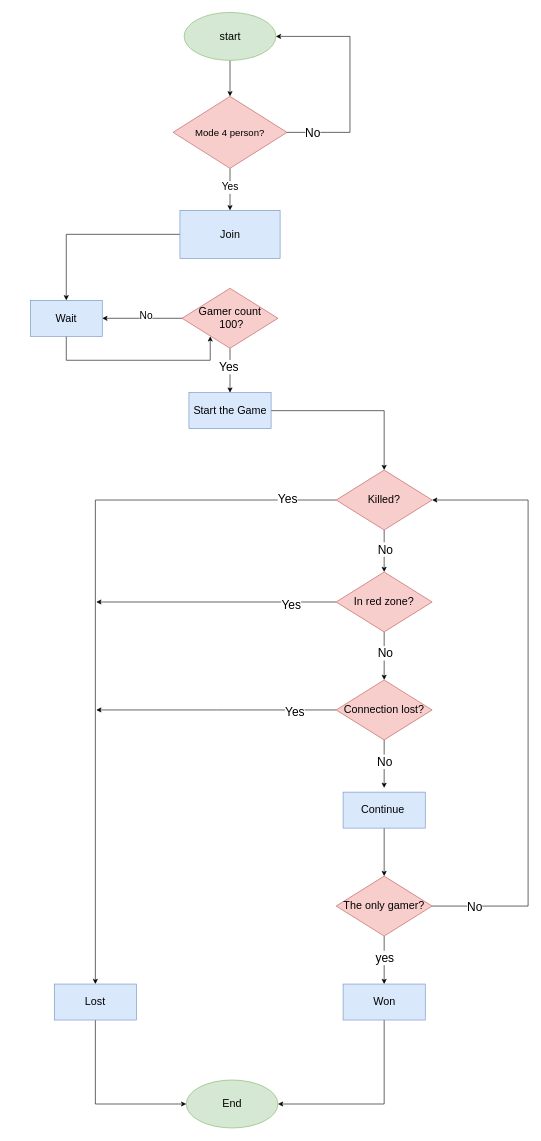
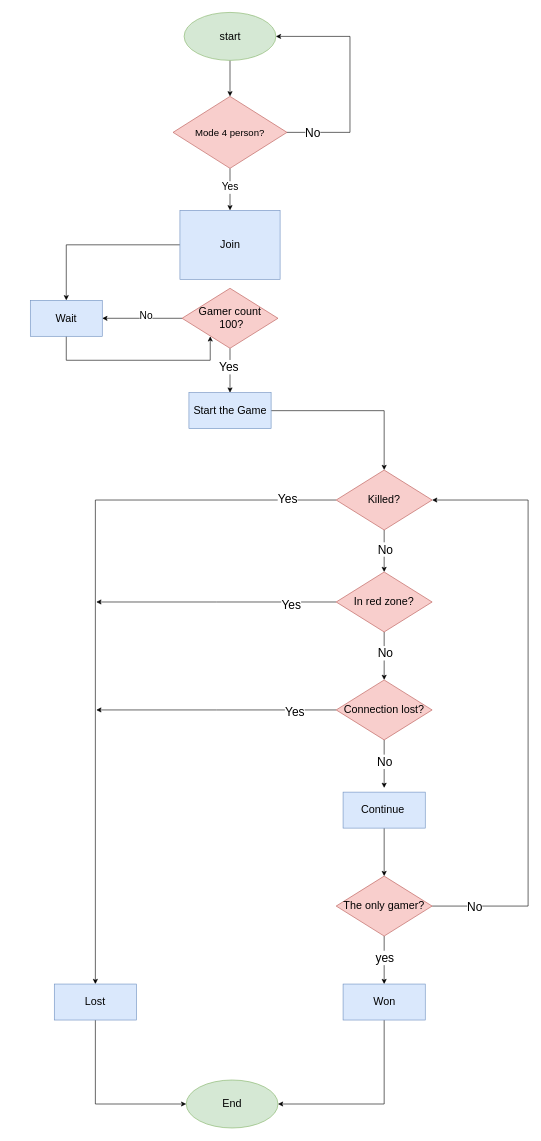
  <mxCell id="0" />
  <mxCell id="1" parent="0" />
  <mxCell id="2" style="edgeStyle=orthogonalEdgeStyle;rounded=0;orthogonalLoop=1;jettySize=auto;html=1;entryX=0.5;entryY=0;entryDx=0;entryDy=0;fontSize=14;" parent="1" source="3" target="8" edge="1"><mxGeometry relative="1" as="geometry" /></mxCell>
  <mxCell id="3" value="&lt;font style=&quot;font-size: 18px;&quot;&gt;start&lt;/font&gt;" style="ellipse;whiteSpace=wrap;html=1;fillColor=#d5e8d4;strokeColor=#82b366;" parent="1" vertex="1"><mxGeometry x="306.5" width="153" height="80" as="geometry" y="20" /></mxCell>
  <mxCell id="4" style="edgeStyle=orthogonalEdgeStyle;rounded=0;orthogonalLoop=1;jettySize=auto;html=1;entryX=0.5;entryY=0;entryDx=0;entryDy=0;fontSize=14;" parent="1" source="8" target="10" edge="1"><mxGeometry relative="1" as="geometry" /></mxCell>
  <mxCell id="5" value="&lt;font style=&quot;font-size: 17px;&quot;&gt;Yes&lt;/font&gt;" style="edgeLabel;html=1;align=center;verticalAlign=middle;resizable=0;points=[];fontSize=14;" parent="4" vertex="1" connectable="0"><mxGeometry x="-0.114" y="-1" relative="1" as="geometry"><mxPoint as="offset" /></mxGeometry></mxCell>
  <mxCell id="6" style="edgeStyle=orthogonalEdgeStyle;rounded=0;orthogonalLoop=1;jettySize=auto;html=1;entryX=1;entryY=0.5;entryDx=0;entryDy=0;fontSize=14;exitX=1;exitY=0.5;exitDx=0;exitDy=0;" parent="1" source="8" target="3" edge="1"><mxGeometry relative="1" as="geometry"><Array as="points"><mxPoint x="583" y="220" /><mxPoint x="583" y="60" /></Array></mxGeometry></mxCell>
  <mxCell id="7" value="No" style="edgeLabel;html=1;align=center;verticalAlign=middle;resizable=0;points=[];fontSize=20;" vertex="1" connectable="0" parent="6"><mxGeometry x="-0.876" y="4" relative="1" as="geometry"><mxPoint x="18" y="4" as="offset" /></mxGeometry></mxCell>
  <mxCell id="8" value="&lt;span style=&quot;font-size: 16px;&quot;&gt;Mode 4 person?&lt;/span&gt;" style="rhombus;whiteSpace=wrap;html=1;fontSize=18;fillColor=#f8cecc;strokeColor=#b85450;" parent="1" vertex="1"><mxGeometry x="288" y="160" width="190" height="120" as="geometry" /></mxCell>
  <mxCell id="9" style="edgeStyle=orthogonalEdgeStyle;rounded=0;orthogonalLoop=1;jettySize=auto;html=1;fontSize=14;" parent="1" source="10" target="18" edge="1"><mxGeometry relative="1" as="geometry" /></mxCell>
- <mxCell id="10" value="Join" style="rounded=0;whiteSpace=wrap;html=1;fontSize=18;fillColor=#dae8fc;strokeColor=#6c8ebf;" parent="1" vertex="1"><mxGeometry x="299.5" y="350" width="167" height="80" as="geometry" /></mxCell>
+ <mxCell id="10" value="Join" style="rounded=0;whiteSpace=wrap;html=1;fontSize=18;fillColor=#dae8fc;strokeColor=#6c8ebf;" parent="1" vertex="1"><mxGeometry x="299.5" y="350" width="167" height="115" as="geometry" /></mxCell>
  <mxCell id="11" style="edgeStyle=orthogonalEdgeStyle;rounded=0;orthogonalLoop=1;jettySize=auto;html=1;entryX=1;entryY=0.5;entryDx=0;entryDy=0;fontSize=14;" parent="1" source="16" target="18" edge="1"><mxGeometry relative="1" as="geometry" /></mxCell>
  <mxCell id="12" value="&lt;font style=&quot;font-size: 17px;&quot;&gt;No&lt;/font&gt;" style="edgeLabel;html=1;align=center;verticalAlign=middle;resizable=0;points=[];fontSize=14;" parent="11" vertex="1" connectable="0"><mxGeometry x="-0.083" y="-4" relative="1" as="geometry"><mxPoint as="offset" /></mxGeometry></mxCell>
  <mxCell id="13" style="edgeStyle=orthogonalEdgeStyle;rounded=0;orthogonalLoop=1;jettySize=auto;html=1;exitX=0.5;exitY=1;exitDx=0;exitDy=0;entryX=0.5;entryY=0;entryDx=0;entryDy=0;fontSize=20;" edge="1" parent="1" source="16" target="44"><mxGeometry relative="1" as="geometry" /></mxCell>
  <mxCell id="14" value="&lt;span style=&quot;color: rgba(0, 0, 0, 0); font-family: monospace; font-size: 0px; text-align: start; background-color: rgb(251, 251, 251);&quot;&gt;%3CmxGraphModel%3E%3Croot%3E%3CmxCell%20id%3D%220%22%2F%3E%3CmxCell%20id%3D%221%22%20parent%3D%220%22%2F%3E%3CmxCell%20id%3D%222%22%20value%3D%22Yes%22%20style%3D%22text%3Bhtml%3D1%3Balign%3Dcenter%3BverticalAlign%3Dmiddle%3Bresizable%3D0%3Bpoints%3D%5B%5D%3Bautosize%3D1%3BstrokeColor%3Dnone%3BfillColor%3Dnone%3BfontSize%3D20%3B%22%20vertex%3D%221%22%20parent%3D%221%22%3E%3CmxGeometry%20x%3D%22610%22%20y%3D%22480%22%20width%3D%2260%22%20height%3D%2240%22%20as%3D%22geometry%22%2F%3E%3C%2FmxCell%3E%3C%2Froot%3E%3C%2FmxGraphModel%3E&lt;/span&gt;" style="edgeLabel;html=1;align=center;verticalAlign=middle;resizable=0;points=[];fontSize=20;" vertex="1" connectable="0" parent="13"><mxGeometry x="-0.216" y="3" relative="1" as="geometry"><mxPoint as="offset" /></mxGeometry></mxCell>
  <mxCell id="15" value="Yes" style="edgeLabel;html=1;align=center;verticalAlign=middle;resizable=0;points=[];fontSize=20;" vertex="1" connectable="0" parent="13"><mxGeometry x="-0.189" y="-3" relative="1" as="geometry"><mxPoint as="offset" /></mxGeometry></mxCell>
  <mxCell id="16" value="Gamer count&lt;br&gt;&amp;nbsp;100?" style="rhombus;whiteSpace=wrap;html=1;fontSize=18;fillColor=#f8cecc;strokeColor=#b85450;" parent="1" vertex="1"><mxGeometry x="303" y="480" width="160" height="100" as="geometry" /></mxCell>
  <mxCell id="17" style="edgeStyle=orthogonalEdgeStyle;rounded=0;orthogonalLoop=1;jettySize=auto;html=1;entryX=0.294;entryY=0.8;entryDx=0;entryDy=0;entryPerimeter=0;fontSize=14;" parent="1" source="18" target="16" edge="1"><mxGeometry relative="1" as="geometry"><Array as="points"><mxPoint x="110" y="600" /><mxPoint x="350" y="600" /></Array></mxGeometry></mxCell>
  <mxCell id="18" value="Wait" style="rounded=0;whiteSpace=wrap;html=1;fontSize=18;fillColor=#dae8fc;strokeColor=#6c8ebf;" parent="1" vertex="1"><mxGeometry x="50" y="500" width="120" height="60" as="geometry" /></mxCell>
  <mxCell id="19" style="edgeStyle=orthogonalEdgeStyle;rounded=0;orthogonalLoop=1;jettySize=auto;html=1;fontSize=20;exitX=1.008;exitY=0.55;exitDx=0;exitDy=0;exitPerimeter=0;entryX=-0.05;entryY=0.6;entryDx=0;entryDy=0;entryPerimeter=0;" edge="1" parent="1"><mxGeometry relative="1" as="geometry"><mxPoint x="46" y="799" as="targetPoint" /><Array as="points"><mxPoint x="760" y="912" /><mxPoint x="760" y="740" /><mxPoint x="20" y="740" /><mxPoint x="20" y="799" /></Array></mxGeometry></mxCell>
  <mxCell id="20" style="edgeStyle=orthogonalEdgeStyle;rounded=0;orthogonalLoop=1;jettySize=auto;html=1;fontSize=20;" edge="1" parent="1" source="24" target="29"><mxGeometry relative="1" as="geometry" /></mxCell>
  <mxCell id="21" value="No" style="edgeLabel;html=1;align=center;verticalAlign=middle;resizable=0;points=[];fontSize=20;" vertex="1" connectable="0" parent="20"><mxGeometry x="-0.125" y="1" relative="1" as="geometry"><mxPoint as="offset" /></mxGeometry></mxCell>
  <mxCell id="22" style="edgeStyle=orthogonalEdgeStyle;rounded=0;orthogonalLoop=1;jettySize=auto;html=1;entryX=0.5;entryY=0;entryDx=0;entryDy=0;fontSize=20;" edge="1" parent="1" source="24" target="48"><mxGeometry relative="1" as="geometry" /></mxCell>
  <mxCell id="23" value="Yes" style="edgeLabel;html=1;align=center;verticalAlign=middle;resizable=0;points=[];fontSize=20;" vertex="1" connectable="0" parent="22"><mxGeometry x="-0.859" y="-1" relative="1" as="geometry"><mxPoint x="3" y="-2" as="offset" /></mxGeometry></mxCell>
  <mxCell id="24" value="Killed?" style="rhombus;whiteSpace=wrap;html=1;fontSize=18;fillColor=#f8cecc;strokeColor=#b85450;" vertex="1" parent="1"><mxGeometry x="560" y="783" width="160" height="100" as="geometry" /></mxCell>
  <mxCell id="25" style="edgeStyle=orthogonalEdgeStyle;rounded=0;orthogonalLoop=1;jettySize=auto;html=1;fontSize=20;" edge="1" parent="1" source="29" target="34"><mxGeometry relative="1" as="geometry" /></mxCell>
  <mxCell id="26" value="No" style="edgeLabel;html=1;align=center;verticalAlign=middle;resizable=0;points=[];fontSize=20;" vertex="1" connectable="0" parent="25"><mxGeometry x="-0.156" y="1" relative="1" as="geometry"><mxPoint as="offset" /></mxGeometry></mxCell>
  <mxCell id="27" style="edgeStyle=orthogonalEdgeStyle;rounded=0;orthogonalLoop=1;jettySize=auto;html=1;fontSize=20;" edge="1" parent="1" source="29"><mxGeometry relative="1" as="geometry"><mxPoint x="160" y="1003" as="targetPoint" /></mxGeometry></mxCell>
  <mxCell id="28" value="Yes" style="edgeLabel;html=1;align=center;verticalAlign=middle;resizable=0;points=[];fontSize=20;" vertex="1" connectable="0" parent="27"><mxGeometry x="-0.62" y="4" relative="1" as="geometry"><mxPoint as="offset" /></mxGeometry></mxCell>
  <mxCell id="29" value="In red zone?" style="rhombus;whiteSpace=wrap;html=1;fontSize=18;fillColor=#f8cecc;strokeColor=#b85450;" vertex="1" parent="1"><mxGeometry x="560" y="953" width="160" height="100" as="geometry" /></mxCell>
  <mxCell id="30" style="edgeStyle=orthogonalEdgeStyle;rounded=0;orthogonalLoop=1;jettySize=auto;html=1;fontSize=20;" edge="1" parent="1" source="34"><mxGeometry relative="1" as="geometry"><mxPoint x="640" y="1313" as="targetPoint" /></mxGeometry></mxCell>
  <mxCell id="31" value="No" style="edgeLabel;html=1;align=center;verticalAlign=middle;resizable=0;points=[];fontSize=20;" vertex="1" connectable="0" parent="30"><mxGeometry x="-0.14" relative="1" as="geometry"><mxPoint as="offset" /></mxGeometry></mxCell>
  <mxCell id="32" style="edgeStyle=orthogonalEdgeStyle;rounded=0;orthogonalLoop=1;jettySize=auto;html=1;fontSize=20;" edge="1" parent="1" source="34"><mxGeometry relative="1" as="geometry"><mxPoint x="160" y="1183" as="targetPoint" /></mxGeometry></mxCell>
  <mxCell id="33" value="Yes" style="edgeLabel;html=1;align=center;verticalAlign=middle;resizable=0;points=[];fontSize=20;" vertex="1" connectable="0" parent="32"><mxGeometry x="-0.65" y="1" relative="1" as="geometry"><mxPoint as="offset" /></mxGeometry></mxCell>
  <mxCell id="34" value="Connection lost?" style="rhombus;whiteSpace=wrap;html=1;fontSize=18;fillColor=#f8cecc;strokeColor=#b85450;" vertex="1" parent="1"><mxGeometry x="560" y="1133" width="160" height="100" as="geometry" /></mxCell>
  <mxCell id="35" style="edgeStyle=orthogonalEdgeStyle;rounded=0;orthogonalLoop=1;jettySize=auto;html=1;fontSize=20;entryX=0.5;entryY=0;entryDx=0;entryDy=0;" edge="1" parent="1" source="36" target="41"><mxGeometry relative="1" as="geometry"><mxPoint x="640" y="1643" as="targetPoint" /></mxGeometry></mxCell>
  <mxCell id="36" value="Continue&amp;nbsp;" style="rounded=0;whiteSpace=wrap;html=1;fontSize=18;fillColor=#dae8fc;strokeColor=#6c8ebf;" vertex="1" parent="1"><mxGeometry x="571.5" y="1320" width="137" height="60" as="geometry" /></mxCell>
  <mxCell id="37" value="" style="edgeStyle=orthogonalEdgeStyle;rounded=0;orthogonalLoop=1;jettySize=auto;html=1;fontSize=20;" edge="1" parent="1" source="41" target="46"><mxGeometry relative="1" as="geometry" /></mxCell>
  <mxCell id="38" value="yes" style="edgeLabel;html=1;align=center;verticalAlign=middle;resizable=0;points=[];fontSize=20;" vertex="1" connectable="0" parent="37"><mxGeometry x="-0.117" relative="1" as="geometry"><mxPoint as="offset" /></mxGeometry></mxCell>
  <mxCell id="39" style="edgeStyle=orthogonalEdgeStyle;rounded=0;orthogonalLoop=1;jettySize=auto;html=1;fontSize=20;entryX=1;entryY=0.5;entryDx=0;entryDy=0;" edge="1" parent="1" source="41" target="24"><mxGeometry relative="1" as="geometry"><mxPoint x="860" y="820" as="targetPoint" /><Array as="points"><mxPoint x="880" y="1510" /><mxPoint x="880" y="833" /></Array></mxGeometry></mxCell>
  <mxCell id="40" value="No" style="edgeLabel;html=1;align=center;verticalAlign=middle;resizable=0;points=[];fontSize=20;" vertex="1" connectable="0" parent="39"><mxGeometry x="-0.787" y="-1" relative="1" as="geometry"><mxPoint x="-36" y="-1" as="offset" /></mxGeometry></mxCell>
  <mxCell id="41" value="The only gamer?" style="rhombus;whiteSpace=wrap;html=1;fontSize=18;fillColor=#f8cecc;strokeColor=#b85450;" vertex="1" parent="1"><mxGeometry x="560" y="1460" width="160" height="100" as="geometry" /></mxCell>
  <mxCell id="42" value="&lt;font style=&quot;font-size: 18px;&quot;&gt;End&lt;/font&gt;" style="ellipse;whiteSpace=wrap;html=1;fillColor=#d5e8d4;strokeColor=#82b366;" vertex="1" parent="1"><mxGeometry x="310" y="1800" width="153" height="80" as="geometry" /></mxCell>
  <mxCell id="43" style="edgeStyle=orthogonalEdgeStyle;rounded=0;orthogonalLoop=1;jettySize=auto;html=1;entryX=0.5;entryY=0;entryDx=0;entryDy=0;fontSize=20;" edge="1" parent="1" source="44" target="24"><mxGeometry relative="1" as="geometry" /></mxCell>
  <mxCell id="44" value="Start the Game" style="rounded=0;whiteSpace=wrap;html=1;fontSize=18;fillColor=#dae8fc;strokeColor=#6c8ebf;" vertex="1" parent="1"><mxGeometry x="314.5" y="654" width="137" height="60" as="geometry" /></mxCell>
  <mxCell id="45" style="edgeStyle=orthogonalEdgeStyle;rounded=0;orthogonalLoop=1;jettySize=auto;html=1;entryX=1;entryY=0.5;entryDx=0;entryDy=0;fontSize=20;exitX=0.5;exitY=1;exitDx=0;exitDy=0;" edge="1" parent="1" source="46" target="42"><mxGeometry relative="1" as="geometry" /></mxCell>
  <mxCell id="46" value="Won" style="rounded=0;whiteSpace=wrap;html=1;fontSize=18;fillColor=#dae8fc;strokeColor=#6c8ebf;" vertex="1" parent="1"><mxGeometry x="571.5" y="1640" width="137" height="60" as="geometry" /></mxCell>
  <mxCell id="47" style="edgeStyle=orthogonalEdgeStyle;rounded=0;orthogonalLoop=1;jettySize=auto;html=1;entryX=0;entryY=0.5;entryDx=0;entryDy=0;fontSize=20;" edge="1" parent="1" source="48" target="42"><mxGeometry relative="1" as="geometry"><Array as="points"><mxPoint x="159" y="1840" /></Array></mxGeometry></mxCell>
  <mxCell id="48" value="Lost" style="rounded=0;whiteSpace=wrap;html=1;fontSize=18;fillColor=#dae8fc;strokeColor=#6c8ebf;" vertex="1" parent="1"><mxGeometry x="90" y="1640" width="137" height="60" as="geometry" /></mxCell>
